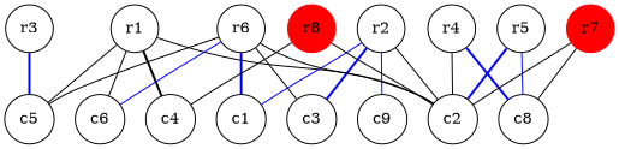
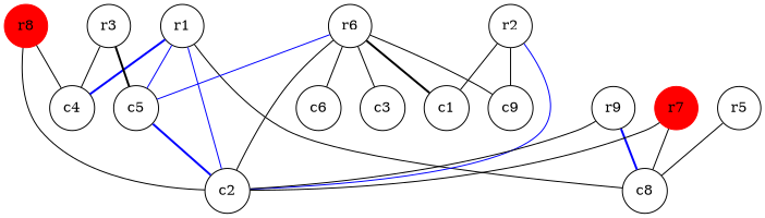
  graph {
    node [shape=circle]
    r1
    c2
    c4
    c5
    c8
    r2
    c1
    c3
    n9 [label=c9]
    r3
-   r4
+   r4 [label=r9]
    r5
    r6
    c6
    r7 [color=red style=filled]
    r8 [color=red style=filled]
-   r1 -- c2
-   r1 -- c4 [color=black penwidth=2]
-   r1 -- c5
-   r1 -- c6
-   r2 -- c2
-   r2 -- c1 [color=blue]
-   r2 -- c3 [color=blue penwidth=2]
-   r2 -- n9 [color=blue]
-   r3 -- c5 [color=blue penwidth=2]
+   r1 -- c2 [color=blue]
+   r1 -- c4 [color=blue penwidth=2]
+   r1 -- c5 [color=blue]
+   r1 -- c8
+   r2 -- c2 [color=blue]
+   r2 -- c1
+   r2 -- n9
+   r3 -- c4
+   r3 -- c5 [color=black penwidth=2]
    r4 -- c2
    r4 -- c8 [color=blue penwidth=2]
-   r5 -- c2 [color=blue penwidth=2]
-   r5 -- c8 [color=blue]
+   c5 -- c2 [color=blue penwidth=2]
+   r5 -- c8
    r6 -- c2
-   r6 -- c5
-   r6 -- c1 [color=blue penwidth=2]
+   r6 -- c5 [color=blue]
+   r6 -- c1 [color=black penwidth=2]
    r6 -- c3
-   r6 -- c6 [color=blue]
+   r6 -- n9
+   r6 -- c6
    r7 -- c2
    r7 -- c8
    r8 -- c2
    r8 -- c4
  }
